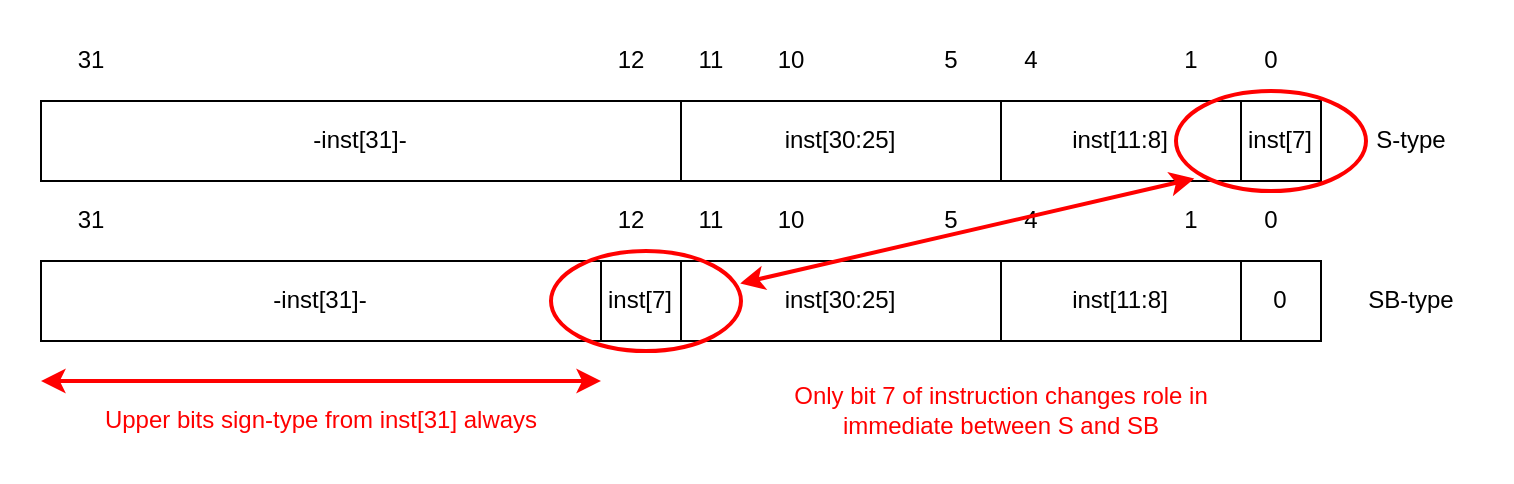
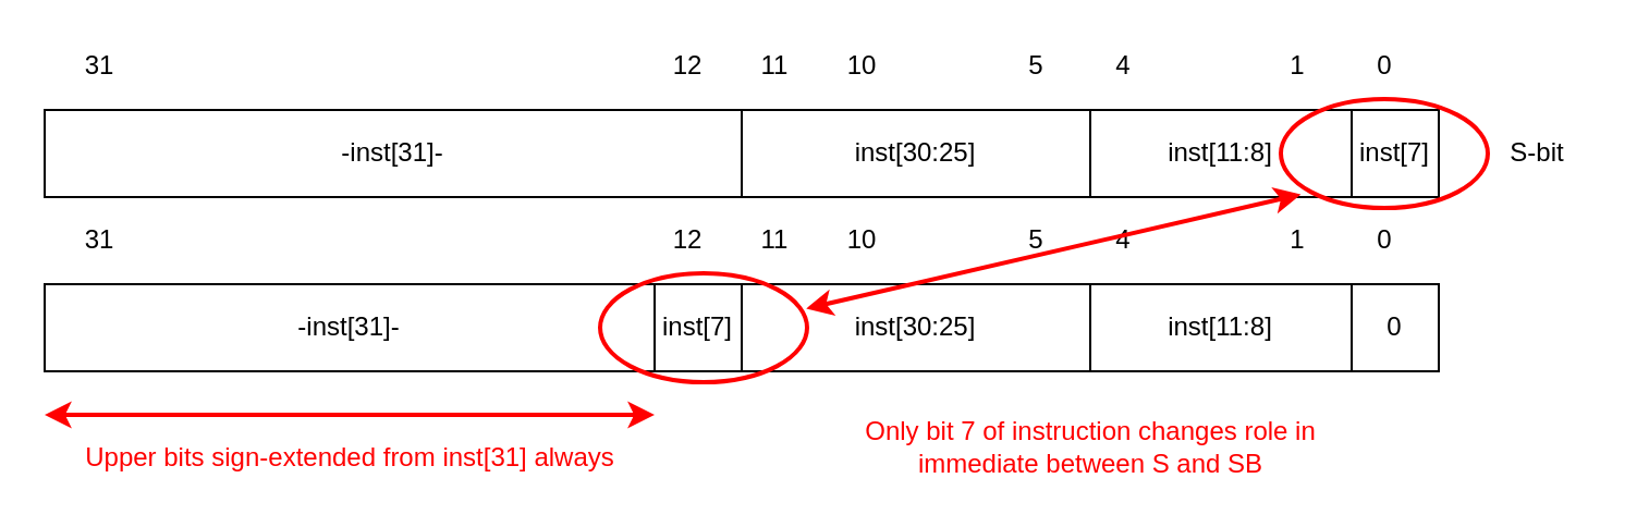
  <mxCell id="0" />
  <mxCell id="1" parent="0" />
  <mxCell id="2" value="31" style="text;html=1;align=center;verticalAlign=middle;resizable=0;points=[];autosize=1;strokeColor=none;fillColor=none;" parent="1" vertex="1"><mxGeometry x="30" y="100" width="30" height="20" as="geometry" /></mxCell>
  <mxCell id="3" value="12" style="text;html=1;align=center;verticalAlign=middle;resizable=0;points=[];autosize=1;strokeColor=none;fillColor=none;" parent="1" vertex="1"><mxGeometry x="300" y="100" width="30" height="20" as="geometry" /></mxCell>
  <mxCell id="4" value="11" style="text;html=1;align=center;verticalAlign=middle;resizable=0;points=[];autosize=1;strokeColor=none;fillColor=none;" parent="1" vertex="1"><mxGeometry x="340" y="100" width="30" height="20" as="geometry" /></mxCell>
  <mxCell id="5" value="10" style="text;html=1;align=center;verticalAlign=middle;resizable=0;points=[];autosize=1;strokeColor=none;fillColor=none;" parent="1" vertex="1"><mxGeometry x="380" y="100" width="30" height="20" as="geometry" /></mxCell>
  <mxCell id="6" value="5" style="text;html=1;align=center;verticalAlign=middle;resizable=0;points=[];autosize=1;strokeColor=none;fillColor=none;" parent="1" vertex="1"><mxGeometry x="465" y="100" width="20" height="20" as="geometry" /></mxCell>
  <mxCell id="7" value="4" style="text;html=1;align=center;verticalAlign=middle;resizable=0;points=[];autosize=1;strokeColor=none;fillColor=none;" parent="1" vertex="1"><mxGeometry x="505" y="100" width="20" height="20" as="geometry" /></mxCell>
  <mxCell id="8" value="1" style="text;html=1;align=center;verticalAlign=middle;resizable=0;points=[];autosize=1;strokeColor=none;fillColor=none;" parent="1" vertex="1"><mxGeometry x="585" y="100" width="20" height="20" as="geometry" /></mxCell>
  <mxCell id="9" value="0" style="text;html=1;align=center;verticalAlign=middle;resizable=0;points=[];autosize=1;strokeColor=none;fillColor=none;" parent="1" vertex="1"><mxGeometry x="625" y="100" width="20" height="20" as="geometry" /></mxCell>
  <mxCell id="10" value="" style="shape=table;startSize=0;container=1;collapsible=0;childLayout=tableLayout;" parent="1" vertex="1"><mxGeometry x="20" y="130" width="640" height="40" as="geometry" /></mxCell>
  <mxCell id="11" value="" style="shape=tableRow;horizontal=0;startSize=0;swimlaneHead=0;swimlaneBody=0;top=0;left=0;bottom=0;right=0;collapsible=0;dropTarget=0;fillColor=none;points=[[0,0.5],[1,0.5]];portConstraint=eastwest;" parent="10" vertex="1"><mxGeometry width="640" height="40" as="geometry" /></mxCell>
  <mxCell id="12" value="-inst[31]-" style="shape=partialRectangle;html=1;whiteSpace=wrap;connectable=0;overflow=hidden;fillColor=none;top=0;left=0;bottom=0;right=0;pointerEvents=1;" parent="11" vertex="1"><mxGeometry width="280" height="40" as="geometry"><mxRectangle width="280" height="40" as="alternateBounds" /></mxGeometry></mxCell>
  <mxCell id="13" value="inst[7]" style="shape=partialRectangle;html=1;whiteSpace=wrap;connectable=0;overflow=hidden;fillColor=none;top=0;left=0;bottom=0;right=0;pointerEvents=1;" parent="11" vertex="1"><mxGeometry x="280" width="40" height="40" as="geometry"><mxRectangle width="40" height="40" as="alternateBounds" /></mxGeometry></mxCell>
  <mxCell id="14" value="inst[30:25]" style="shape=partialRectangle;html=1;whiteSpace=wrap;connectable=0;overflow=hidden;fillColor=none;top=0;left=0;bottom=0;right=0;pointerEvents=1;" parent="11" vertex="1"><mxGeometry x="320" width="160" height="40" as="geometry"><mxRectangle width="160" height="40" as="alternateBounds" /></mxGeometry></mxCell>
  <mxCell id="15" value="inst[11:8]" style="shape=partialRectangle;html=1;whiteSpace=wrap;connectable=0;overflow=hidden;fillColor=none;top=0;left=0;bottom=0;right=0;pointerEvents=1;" parent="11" vertex="1"><mxGeometry x="480" width="120" height="40" as="geometry"><mxRectangle width="120" height="40" as="alternateBounds" /></mxGeometry></mxCell>
  <mxCell id="16" value="0" style="shape=partialRectangle;html=1;whiteSpace=wrap;connectable=0;overflow=hidden;fillColor=none;top=0;left=0;bottom=0;right=0;pointerEvents=1;" parent="11" vertex="1"><mxGeometry x="600" width="40" height="40" as="geometry"><mxRectangle width="40" height="40" as="alternateBounds" /></mxGeometry></mxCell>
  <mxCell id="17" value="31" style="text;html=1;align=center;verticalAlign=middle;resizable=0;points=[];autosize=1;strokeColor=none;fillColor=none;" parent="1" vertex="1"><mxGeometry x="30" y="20" width="30" height="20" as="geometry" /></mxCell>
  <mxCell id="18" value="12" style="text;html=1;align=center;verticalAlign=middle;resizable=0;points=[];autosize=1;strokeColor=none;fillColor=none;" parent="1" vertex="1"><mxGeometry x="300" y="20" width="30" height="20" as="geometry" /></mxCell>
  <mxCell id="19" value="11" style="text;html=1;align=center;verticalAlign=middle;resizable=0;points=[];autosize=1;strokeColor=none;fillColor=none;" parent="1" vertex="1"><mxGeometry x="340" y="20" width="30" height="20" as="geometry" /></mxCell>
  <mxCell id="20" value="10" style="text;html=1;align=center;verticalAlign=middle;resizable=0;points=[];autosize=1;strokeColor=none;fillColor=none;" parent="1" vertex="1"><mxGeometry x="380" y="20" width="30" height="20" as="geometry" /></mxCell>
  <mxCell id="21" value="5" style="text;html=1;align=center;verticalAlign=middle;resizable=0;points=[];autosize=1;strokeColor=none;fillColor=none;" parent="1" vertex="1"><mxGeometry x="465" y="20" width="20" height="20" as="geometry" /></mxCell>
  <mxCell id="22" value="4" style="text;html=1;align=center;verticalAlign=middle;resizable=0;points=[];autosize=1;strokeColor=none;fillColor=none;" parent="1" vertex="1"><mxGeometry x="505" y="20" width="20" height="20" as="geometry" /></mxCell>
  <mxCell id="23" value="1" style="text;html=1;align=center;verticalAlign=middle;resizable=0;points=[];autosize=1;strokeColor=none;fillColor=none;" parent="1" vertex="1"><mxGeometry x="585" y="20" width="20" height="20" as="geometry" /></mxCell>
  <mxCell id="24" value="0" style="text;html=1;align=center;verticalAlign=middle;resizable=0;points=[];autosize=1;strokeColor=none;fillColor=none;" parent="1" vertex="1"><mxGeometry x="625" y="20" width="20" height="20" as="geometry" /></mxCell>
  <mxCell id="25" value="" style="shape=table;startSize=0;container=1;collapsible=0;childLayout=tableLayout;" parent="1" vertex="1"><mxGeometry x="20" y="50" width="640" height="40" as="geometry" /></mxCell>
  <mxCell id="26" value="" style="shape=tableRow;horizontal=0;startSize=0;swimlaneHead=0;swimlaneBody=0;top=0;left=0;bottom=0;right=0;collapsible=0;dropTarget=0;fillColor=none;points=[[0,0.5],[1,0.5]];portConstraint=eastwest;" parent="25" vertex="1"><mxGeometry width="640" height="40" as="geometry" /></mxCell>
  <mxCell id="27" value="&lt;span style=&quot;&quot;&gt;-inst[31]-&lt;/span&gt;" style="shape=partialRectangle;html=1;whiteSpace=wrap;connectable=0;overflow=hidden;fillColor=none;top=0;left=0;bottom=0;right=0;pointerEvents=1;" parent="26" vertex="1"><mxGeometry width="320" height="40" as="geometry"><mxRectangle width="320" height="40" as="alternateBounds" /></mxGeometry></mxCell>
  <mxCell id="28" value="inst[30:25]" style="shape=partialRectangle;html=1;whiteSpace=wrap;connectable=0;overflow=hidden;fillColor=none;top=0;left=0;bottom=0;right=0;pointerEvents=1;" parent="26" vertex="1"><mxGeometry x="320" width="160" height="40" as="geometry"><mxRectangle width="160" height="40" as="alternateBounds" /></mxGeometry></mxCell>
  <mxCell id="29" value="inst[11:8]" style="shape=partialRectangle;html=1;whiteSpace=wrap;connectable=0;overflow=hidden;fillColor=none;top=0;left=0;bottom=0;right=0;pointerEvents=1;" parent="26" vertex="1"><mxGeometry x="480" width="120" height="40" as="geometry"><mxRectangle width="120" height="40" as="alternateBounds" /></mxGeometry></mxCell>
  <mxCell id="30" value="inst[7]" style="shape=partialRectangle;html=1;whiteSpace=wrap;connectable=0;overflow=hidden;fillColor=none;top=0;left=0;bottom=0;right=0;pointerEvents=1;" parent="26" vertex="1"><mxGeometry x="600" width="40" height="40" as="geometry"><mxRectangle width="40" height="40" as="alternateBounds" /></mxGeometry></mxCell>
- <mxCell id="31" value="S-type" style="text;html=1;align=center;verticalAlign=middle;resizable=0;points=[];autosize=1;strokeColor=none;fillColor=none;" parent="1" vertex="1"><mxGeometry x="680" y="60" width="50" height="20" as="geometry" /></mxCell>
- <mxCell id="32" value="SB-type" style="text;html=1;align=center;verticalAlign=middle;resizable=0;points=[];autosize=1;strokeColor=none;fillColor=none;" parent="1" vertex="1"><mxGeometry x="675" y="140" width="60" height="20" as="geometry" /></mxCell>
+ <mxCell id="31" value="S-bit" style="text;html=1;align=center;verticalAlign=middle;resizable=0;points=[];autosize=1;strokeColor=none;fillColor=none;" parent="1" vertex="1"><mxGeometry x="680" y="60" width="50" height="20" as="geometry" /></mxCell>
  <mxCell id="33" value="" style="ellipse;whiteSpace=wrap;html=1;fillColor=none;strokeColor=#FF0000;strokeWidth=2;" parent="1" vertex="1"><mxGeometry x="587.5" y="45" width="95" height="50" as="geometry" /></mxCell>
  <mxCell id="34" value="" style="ellipse;whiteSpace=wrap;html=1;fillColor=none;strokeColor=#FF0000;strokeWidth=2;" parent="1" vertex="1"><mxGeometry x="275" y="125" width="95" height="50" as="geometry" /></mxCell>
  <mxCell id="35" value="" style="endArrow=classic;startArrow=classic;html=1;rounded=0;strokeColor=#FF0000;strokeWidth=2;entryX=0.901;entryY=0.97;entryDx=0;entryDy=0;entryPerimeter=0;exitX=0.996;exitY=0.324;exitDx=0;exitDy=0;exitPerimeter=0;" parent="1" source="34" target="26" edge="1"><mxGeometry width="50" height="50" relative="1" as="geometry"><mxPoint x="400" y="300" as="sourcePoint" /><mxPoint x="450" y="250" as="targetPoint" /></mxGeometry></mxCell>
  <mxCell id="36" value="" style="endArrow=classic;startArrow=classic;html=1;rounded=0;strokeColor=#FF0000;strokeWidth=2;" parent="1" edge="1"><mxGeometry width="50" height="50" relative="1" as="geometry"><mxPoint x="20" y="190" as="sourcePoint" /><mxPoint x="300" y="190" as="targetPoint" /></mxGeometry></mxCell>
- <mxCell id="37" value="&lt;font color=&quot;#ff0000&quot;&gt;Upper bits sign-type from inst[31] always&lt;/font&gt;" style="text;html=1;align=center;verticalAlign=middle;resizable=0;points=[];autosize=1;strokeColor=none;fillColor=none;" parent="1" vertex="1"><mxGeometry x="30" y="200" width="260" height="20" as="geometry" /></mxCell>
+ <mxCell id="37" value="&lt;font color=&quot;#ff0000&quot;&gt;Upper bits sign-extended from inst[31] always&lt;/font&gt;" style="text;html=1;align=center;verticalAlign=middle;resizable=0;points=[];autosize=1;strokeColor=none;fillColor=none;" parent="1" vertex="1"><mxGeometry x="30" y="200" width="260" height="20" as="geometry" /></mxCell>
  <mxCell id="38" value="Only bit 7 of instruction changes role in &lt;br&gt;immediate between S and SB" style="text;html=1;align=center;verticalAlign=middle;resizable=0;points=[];autosize=1;strokeColor=none;fillColor=none;fontColor=#FF0000;" parent="1" vertex="1"><mxGeometry x="390" y="190" width="220" height="30" as="geometry" /></mxCell>
